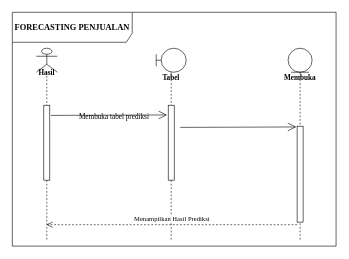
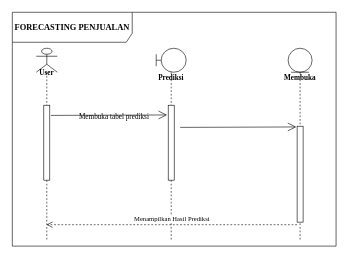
  <mxCell id="0" />
  <mxCell id="1" parent="0" />
  <mxCell id="2" value="&lt;h3&gt;&lt;b&gt;&lt;font face=&quot;Times New Roman&quot;&gt;FORECASTING PENJUALAN&lt;/font&gt;&lt;/b&gt;&lt;/h3&gt;" style="shape=umlFrame;whiteSpace=wrap;html=1;width=200;height=50;" parent="1" vertex="1"><mxGeometry x="20" y="20" width="540" height="390" as="geometry" /></mxCell>
  <mxCell id="3" value="" style="shape=umlLifeline;participant=umlActor;perimeter=lifelinePerimeter;whiteSpace=wrap;html=1;container=1;collapsible=0;recursiveResize=0;verticalAlign=top;spacingTop=36;outlineConnect=0;fontFamily=Times New Roman;" parent="1" vertex="1"><mxGeometry x="60" y="80" width="35" height="320" as="geometry" /></mxCell>
- <mxCell id="4" value="Hasil" style="text;align=center;fontStyle=1;verticalAlign=middle;spacingLeft=3;spacingRight=3;strokeColor=none;rotatable=0;points=[[0,0.5],[1,0.5]];portConstraint=eastwest;fontFamily=Times New Roman;" parent="3" vertex="1"><mxGeometry x="-7.5" y="30" width="50" height="20" as="geometry" /></mxCell>
+ <mxCell id="4" value="User" style="text;align=center;fontStyle=1;verticalAlign=middle;spacingLeft=3;spacingRight=3;strokeColor=none;rotatable=0;points=[[0,0.5],[1,0.5]];portConstraint=eastwest;fontFamily=Times New Roman;" parent="3" vertex="1"><mxGeometry x="-7.5" y="30" width="50" height="20" as="geometry" /></mxCell>
  <mxCell id="5" value="" style="html=1;points=[];perimeter=orthogonalPerimeter;fontFamily=Times New Roman;" parent="3" vertex="1"><mxGeometry x="12.5" y="95" width="10" height="125" as="geometry" /></mxCell>
- <mxCell id="6" value="&lt;b&gt;Tabel&lt;/b&gt;" style="shape=umlLifeline;participant=umlBoundary;perimeter=lifelinePerimeter;whiteSpace=wrap;html=1;container=1;collapsible=0;recursiveResize=0;verticalAlign=top;spacingTop=36;outlineConnect=0;fontFamily=Times New Roman;" parent="1" vertex="1"><mxGeometry x="260" y="80" width="50" height="320" as="geometry" /></mxCell>
+ <mxCell id="6" value="&lt;b&gt;Prediksi&lt;/b&gt;" style="shape=umlLifeline;participant=umlBoundary;perimeter=lifelinePerimeter;whiteSpace=wrap;html=1;container=1;collapsible=0;recursiveResize=0;verticalAlign=top;spacingTop=36;outlineConnect=0;fontFamily=Times New Roman;" parent="1" vertex="1"><mxGeometry x="260" y="80" width="50" height="320" as="geometry" /></mxCell>
  <mxCell id="7" value="" style="html=1;points=[];perimeter=orthogonalPerimeter;fontFamily=Times New Roman;" parent="6" vertex="1"><mxGeometry x="20" y="95" width="10" height="125" as="geometry" /></mxCell>
  <mxCell id="8" value="&lt;b&gt;Membuka&lt;/b&gt;" style="shape=umlLifeline;participant=umlEntity;perimeter=lifelinePerimeter;whiteSpace=wrap;html=1;container=1;collapsible=0;recursiveResize=0;verticalAlign=top;spacingTop=36;outlineConnect=0;fontFamily=Times New Roman;size=40;" parent="1" vertex="1"><mxGeometry x="480" y="80" width="40" height="320" as="geometry" /></mxCell>
  <mxCell id="9" value="" style="html=1;points=[];perimeter=orthogonalPerimeter;fontFamily=Times New Roman;" parent="8" vertex="1"><mxGeometry x="15" y="130" width="10" height="160" as="geometry" /></mxCell>
  <mxCell id="10" value="" style="endArrow=open;endFill=1;endSize=12;html=1;rounded=0;fontFamily=Times New Roman;entryX=-0.2;entryY=0.13;entryDx=0;entryDy=0;entryPerimeter=0;exitX=1.19;exitY=0.136;exitDx=0;exitDy=0;exitPerimeter=0;" parent="1" source="5" target="7" edge="1"><mxGeometry width="160" relative="1" as="geometry"><mxPoint x="90" y="191" as="sourcePoint" /><mxPoint x="250" y="180" as="targetPoint" /></mxGeometry></mxCell>
  <mxCell id="11" value="Membuka tabel prediksi" style="text;html=1;strokeColor=none;fillColor=none;align=center;verticalAlign=middle;whiteSpace=wrap;rounded=0;fontFamily=Times New Roman;" parent="1" vertex="1"><mxGeometry x="130" y="180" width="120" height="30" as="geometry" /></mxCell>
  <mxCell id="12" value="" style="endArrow=open;endFill=1;endSize=12;html=1;rounded=0;fontFamily=Times New Roman;entryX=-0.2;entryY=0.13;entryDx=0;entryDy=0;entryPerimeter=0;exitX=1.19;exitY=0.136;exitDx=0;exitDy=0;exitPerimeter=0;" parent="1" edge="1"><mxGeometry width="160" relative="1" as="geometry"><mxPoint x="300" y="212" as="sourcePoint" /><mxPoint x="493.6" y="211.25" as="targetPoint" /></mxGeometry></mxCell>
  <mxCell id="13" value="Menampilkan Hasil Prediksi" style="html=1;verticalAlign=bottom;endArrow=open;dashed=1;endSize=8;rounded=0;fontFamily=Times New Roman;exitX=-0.02;exitY=1.027;exitDx=0;exitDy=0;exitPerimeter=0;" parent="1" source="9" target="3" edge="1"><mxGeometry relative="1" as="geometry"><mxPoint x="495" y="340" as="sourcePoint" /><mxPoint x="415" y="340" as="targetPoint" /></mxGeometry></mxCell>
